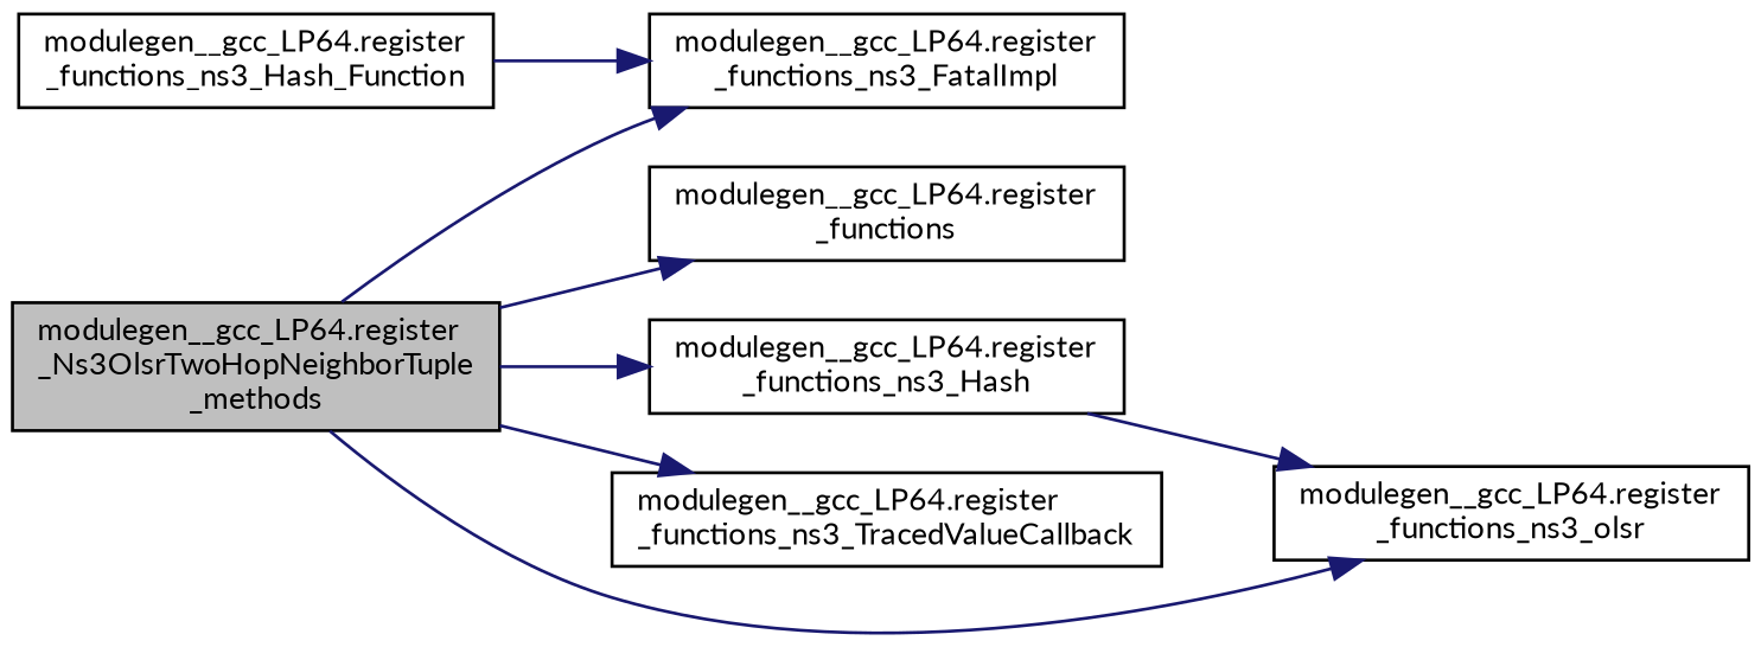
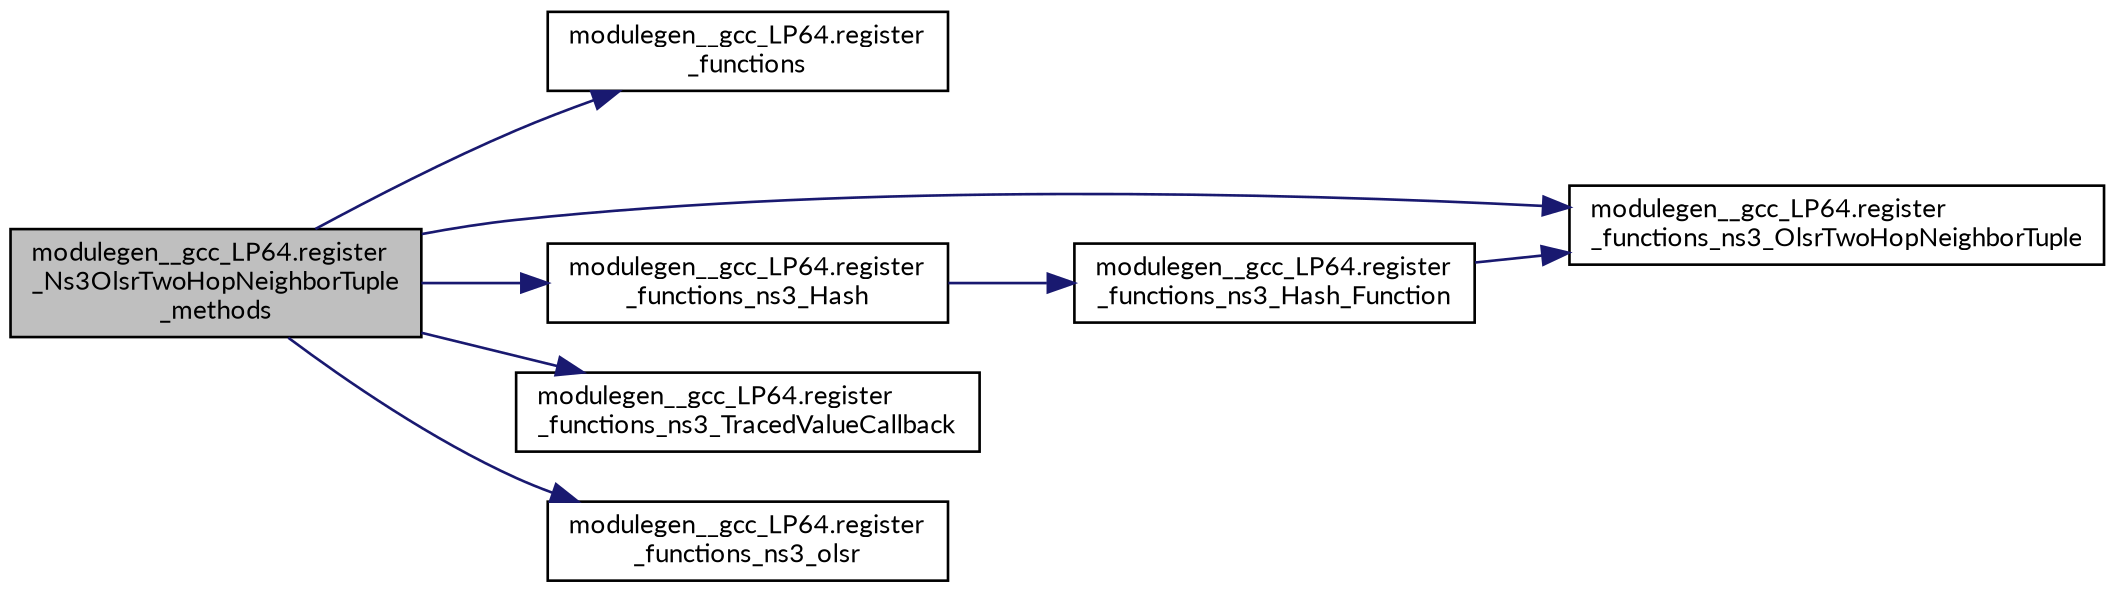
  digraph {
    fontname=Lato
    rankdir=LR
    node [color=black fillcolor=white fontname=Lato fontsize=10 shape=record style=filled]
    edge [color=midnightblue fontname=Lato fontsize=10 labelfontname=Helvetica labelfontsize=10 style=solid]
    n1 [fillcolor=grey75 fontcolor=black height=0.2 label="modulegen__gcc_LP64.register\l_Ns3OlsrTwoHopNeighborTuple\l_methods" width=0.4]
    n2 [height=0.2 label="modulegen__gcc_LP64.register\l_functions" width=0.4]
-   n3 [height=0.2 label="modulegen__gcc_LP64.register\l_functions_ns3_FatalImpl" width=0.4]
+   n3 [height=0.2 label="modulegen__gcc_LP64.register\l_functions_ns3_OlsrTwoHopNeighborTuple" width=0.4]
    n4 [height=0.2 label="modulegen__gcc_LP64.register\l_functions_ns3_Hash" width=0.4]
    n5 [height=0.2 label="modulegen__gcc_LP64.register\l_functions_ns3_TracedValueCallback" width=0.4]
    n6 [height=0.2 label="modulegen__gcc_LP64.register\l_functions_ns3_olsr" width=0.4]
    n7 [height=0.2 label="modulegen__gcc_LP64.register\l_functions_ns3_Hash_Function" width=0.4]
    n1 -> n2
    n1 -> n3
    n1 -> n4
    n1 -> n5
    n1 -> n6
-   n4 -> n6
+   n4 -> n7
    n7 -> n3
  }
